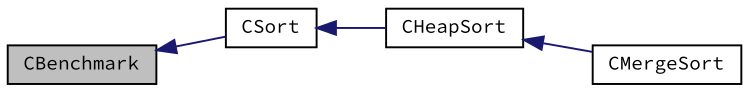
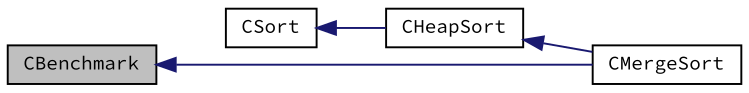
  digraph {
    fontname="Source Code Pro"
    rankdir=LR
    node [color=black fillcolor=white fontname="Source Code Pro" fontsize=10 shape=record style=filled]
    edge [color=midnightblue dir=back fontname="Source Code Pro" fontsize=10 labelfontname=Helvetica labelfontsize=10 style=solid]
    n1 [fillcolor=grey75 fontcolor=black height=0.2 label=CBenchmark width=0.4]
    n2 [height=0.2 label=CSort width=0.4]
    n3 [height=0.2 label=CHeapSort width=0.4]
    n4 [height=0.2 label=CMergeSort width=0.4]
-   n1 -> n2
+   n1 -> n4
    n2 -> n3
    n3 -> n4
  }
